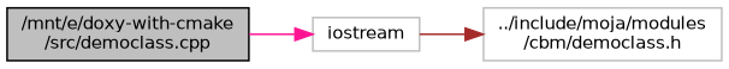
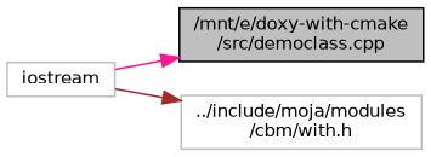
  digraph {
    rankdir=LR
    node [color=grey75 fillcolor=white fontname=Helvetica fontsize=10 shape=record style=filled]
    edge [fontname=Helvetica fontsize=10 labelfontname=Helvetica labelfontsize=10 style=solid]
    n1 [color=black fillcolor=grey75 fontcolor=black height=0.2 label="/mnt/e/doxy-with-cmake\l/src/democlass.cpp" width=0.4]
    n2 [height=0.2 label=iostream width=0.4]
-   n3 [height=0.2 label="../include/moja/modules\l/cbm/democlass.h" width=0.4]
-   n1 -> n2 [color=deeppink]
+   n3 [height=0.2 label="../include/moja/modules\l/cbm/with.h" width=0.4]
+   n2 -> n1 [color=deeppink]
    n2 -> n3 [color=brown]
  }
